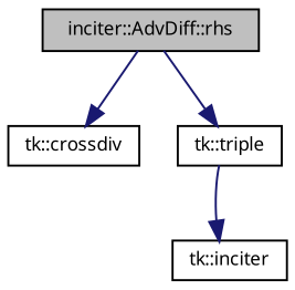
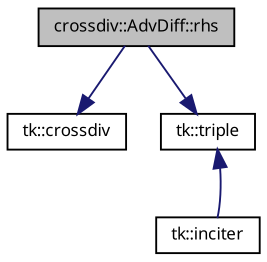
  digraph {
    rankdir=TB
    node [color=black fontname="sans-serif" fontsize=9 shape=record]
    edge [color=midnightblue fontname="sans-serif" fontsize=9 labelfontname="sans-serif" labelfontsize=9 style=solid]
-   n1 [fillcolor=grey75 fontcolor=black height=0.2 label="inciter::AdvDiff::rhs" style=filled width=0.4]
+   n1 [fillcolor=grey75 fontcolor=black height=0.2 label="crossdiv::AdvDiff::rhs" style=filled width=0.4]
    n2 [height=0.2 label="tk::crossdiv" width=0.4]
    n3 [height=0.2 label="tk::triple" width=0.4]
    n4 [height=0.2 label="tk::inciter" width=0.4]
    n1 -> n2
    n1 -> n3
-   n3 -> n4
+   n4 -> n3
  }
